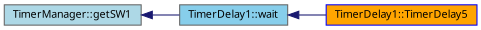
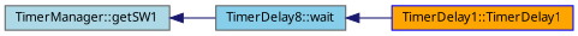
  digraph {
    fontname="Noto Sans"
    rankdir=LR
    node [color=gray40 fontname="Noto Sans" fontsize=10 shape=record style=filled]
    edge [color=midnightblue dir=back fontname="Noto Sans" fontsize=10 labelfontname=Helvetica labelfontsize=10 style=solid]
    n1 [fillcolor=lightblue fontcolor=black height=0.2 label="TimerManager::getSW1" width=0.4]
-   n2 [fillcolor=skyblue height=0.2 label="TimerDelay1::wait" width=0.4]
-   n3 [color=blue fillcolor=orange height=0.2 label="TimerDelay1::TimerDelay5" width=0.4]
+   n2 [fillcolor=skyblue height=0.2 label="TimerDelay8::wait" width=0.4]
+   n3 [color=blue fillcolor=orange height=0.2 label="TimerDelay1::TimerDelay1" width=0.4]
    n1 -> n2
    n2 -> n3
  }
